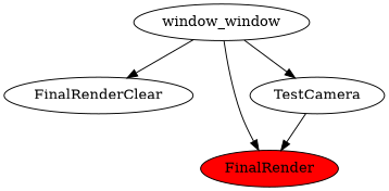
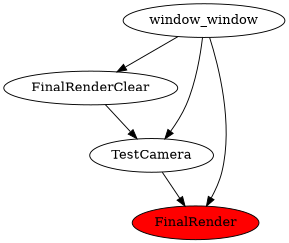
  digraph {
    node [fillcolor=white style=filled]
    n1 [label=window_window]
    n2 [label=FinalRenderClear]
    n3 [fillcolor=red label=FinalRender]
    n4 [label=TestCamera]
    n1 -> n2
    n1 -> n3
    n1 -> n4
+   n2 -> n4
    n4 -> n3
  }
